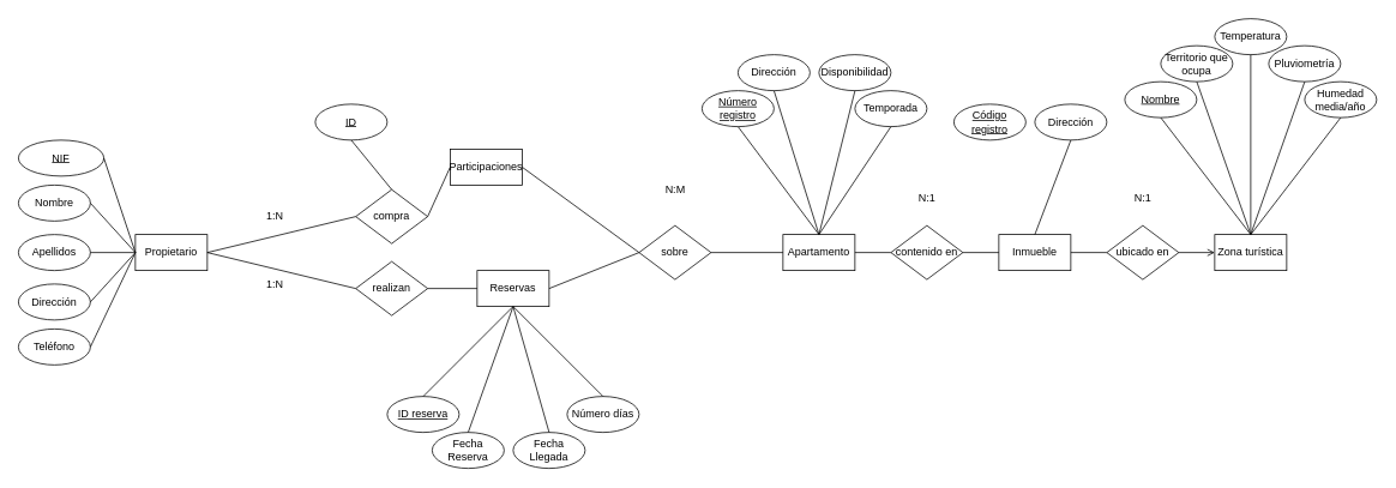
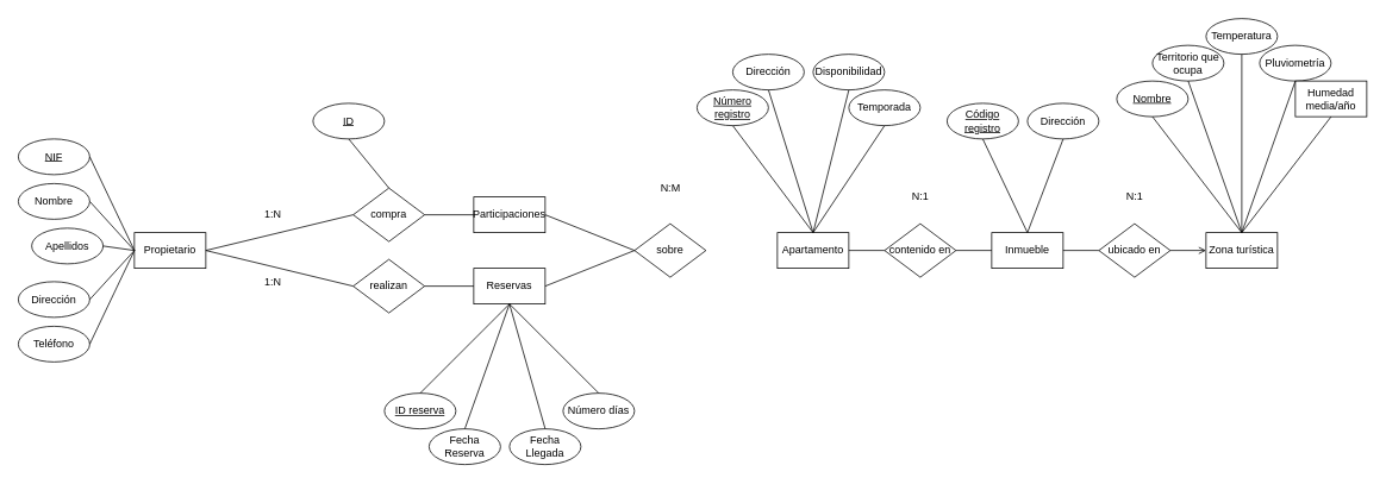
  <mxCell id="0" />
  <mxCell id="1" parent="0" />
  <mxCell id="2" value="Apartamento" style="rounded=0;whiteSpace=wrap;html=1;" vertex="1" parent="1"><mxGeometry x="870" y="260" width="80" height="40" as="geometry" /></mxCell>
  <mxCell id="3" value="contenido en" style="rhombus;whiteSpace=wrap;html=1;" vertex="1" parent="1"><mxGeometry x="990" y="250" width="80" height="60" as="geometry" /></mxCell>
  <mxCell id="4" value="&lt;u&gt;Nombre&lt;/u&gt;" style="ellipse;whiteSpace=wrap;html=1;" vertex="1" parent="1"><mxGeometry x="1250" y="90" width="80" height="40" as="geometry" /></mxCell>
  <mxCell id="5" value="Temperatura" style="ellipse;whiteSpace=wrap;html=1;" vertex="1" parent="1"><mxGeometry x="1350" y="20" width="80" height="40" as="geometry" /></mxCell>
  <mxCell id="6" value="Pluviometría" style="ellipse;whiteSpace=wrap;html=1;" vertex="1" parent="1"><mxGeometry x="1410" y="50" width="80" height="40" as="geometry" /></mxCell>
  <mxCell id="7" value="ubicado en" style="rhombus;whiteSpace=wrap;html=1;" vertex="1" parent="1"><mxGeometry x="1230" y="250" width="80" height="60" as="geometry" /></mxCell>
  <mxCell id="8" value="Inmueble" style="rounded=0;whiteSpace=wrap;html=1;" vertex="1" parent="1"><mxGeometry x="1110" y="260" width="80" height="40" as="geometry" /></mxCell>
  <mxCell id="9" value="Zona turística" style="rounded=0;whiteSpace=wrap;html=1;" vertex="1" parent="1"><mxGeometry x="1350" y="260" width="80" height="40" as="geometry" /></mxCell>
  <mxCell id="10" value="N:1" style="text;html=1;align=center;verticalAlign=middle;resizable=0;points=[];autosize=1;" vertex="1" parent="1"><mxGeometry x="1015" y="210" width="30" height="20" as="geometry" /></mxCell>
  <mxCell id="11" value="N:1" style="text;html=1;align=center;verticalAlign=middle;resizable=0;points=[];autosize=1;" vertex="1" parent="1"><mxGeometry x="1255" y="210" width="30" height="20" as="geometry" /></mxCell>
  <mxCell id="12" value="Territorio que ocupa" style="ellipse;whiteSpace=wrap;html=1;" vertex="1" parent="1"><mxGeometry x="1290" y="50" width="80" height="40" as="geometry" /></mxCell>
- <mxCell id="13" value="Humedad media/año" style="ellipse;whiteSpace=wrap;html=1;" vertex="1" parent="1"><mxGeometry x="1450" y="90" width="80" height="40" as="geometry" /></mxCell>
+ <mxCell id="13" value="Humedad media/año" style="whiteSpace=wrap;html=1;rounded=0;" vertex="1" parent="1"><mxGeometry x="1450" y="90" width="80" height="40" as="geometry" /></mxCell>
  <mxCell id="14" value="Propietario" style="rounded=0;whiteSpace=wrap;html=1;" vertex="1" parent="1"><mxGeometry x="150" y="260" width="80" height="40" as="geometry" /></mxCell>
  <mxCell id="15" value="compra" style="rhombus;whiteSpace=wrap;html=1;" vertex="1" parent="1"><mxGeometry x="395" y="210" width="80" height="60" as="geometry" /></mxCell>
- <mxCell id="16" value="Participaciones" style="rounded=0;whiteSpace=wrap;html=1;" vertex="1" parent="1"><mxGeometry x="500" y="165" width="80" height="40" as="geometry" /></mxCell>
+ <mxCell id="16" value="Participaciones" style="rounded=0;whiteSpace=wrap;html=1;" vertex="1" parent="1"><mxGeometry x="530" y="220" width="80" height="40" as="geometry" /></mxCell>
  <mxCell id="17" value="sobre" style="rhombus;whiteSpace=wrap;html=1;" vertex="1" parent="1"><mxGeometry x="710" y="250" width="80" height="60" as="geometry" /></mxCell>
- <mxCell id="18" value="&lt;u&gt;NIF&lt;/u&gt;" style="ellipse;whiteSpace=wrap;html=1;" vertex="1" parent="1"><mxGeometry x="20" y="155" width="95" height="40" as="geometry" /></mxCell>
+ <mxCell id="18" value="&lt;u&gt;NIF&lt;/u&gt;" style="ellipse;whiteSpace=wrap;html=1;" vertex="1" parent="1"><mxGeometry x="20" y="155" width="80" height="40" as="geometry" /></mxCell>
  <mxCell id="19" value="Nombre" style="ellipse;whiteSpace=wrap;html=1;" vertex="1" parent="1"><mxGeometry x="20" y="205" width="80" height="40" as="geometry" /></mxCell>
- <mxCell id="20" value="Apellidos" style="ellipse;whiteSpace=wrap;html=1;" vertex="1" parent="1"><mxGeometry x="20" y="260" width="80" height="40" as="geometry" /></mxCell>
+ <mxCell id="20" value="Apellidos" style="ellipse;whiteSpace=wrap;html=1;" vertex="1" parent="1"><mxGeometry x="35" y="255" width="80" height="40" as="geometry" /></mxCell>
  <mxCell id="21" value="Dirección" style="ellipse;whiteSpace=wrap;html=1;" vertex="1" parent="1"><mxGeometry x="20" y="315" width="80" height="40" as="geometry" /></mxCell>
  <mxCell id="22" value="Teléfono" style="ellipse;whiteSpace=wrap;html=1;" vertex="1" parent="1"><mxGeometry x="20" y="365" width="80" height="40" as="geometry" /></mxCell>
  <mxCell id="23" value="&lt;u&gt;ID&lt;/u&gt;" style="ellipse;whiteSpace=wrap;html=1;" vertex="1" parent="1"><mxGeometry x="350" y="115" width="80" height="40" as="geometry" /></mxCell>
  <mxCell id="24" value="Reservas" style="rounded=0;whiteSpace=wrap;html=1;" vertex="1" parent="1"><mxGeometry x="530" y="300" width="80" height="40" as="geometry" /></mxCell>
  <mxCell id="25" value="realizan" style="rhombus;whiteSpace=wrap;html=1;" vertex="1" parent="1"><mxGeometry x="395" y="290" width="80" height="60" as="geometry" /></mxCell>
  <mxCell id="26" value="" style="endArrow=none;html=1;entryX=1;entryY=0.5;entryDx=0;entryDy=0;exitX=0;exitY=0.5;exitDx=0;exitDy=0;" edge="1" parent="1" source="25" target="14"><mxGeometry width="50" height="50" relative="1" as="geometry"><mxPoint x="190" y="400" as="sourcePoint" /><mxPoint x="240" y="350" as="targetPoint" /></mxGeometry></mxCell>
  <mxCell id="27" value="" style="endArrow=none;html=1;entryX=0;entryY=0.5;entryDx=0;entryDy=0;exitX=1;exitY=0.5;exitDx=0;exitDy=0;" edge="1" parent="1" source="15" target="16"><mxGeometry width="50" height="50" relative="1" as="geometry"><mxPoint x="640" y="290" as="sourcePoint" /><mxPoint x="600" y="410" as="targetPoint" /></mxGeometry></mxCell>
  <mxCell id="28" value="" style="endArrow=none;html=1;entryX=1;entryY=0.5;entryDx=0;entryDy=0;exitX=0;exitY=0.5;exitDx=0;exitDy=0;" edge="1" parent="1" source="15" target="14"><mxGeometry width="50" height="50" relative="1" as="geometry"><mxPoint x="600" y="290" as="sourcePoint" /><mxPoint x="640" y="290" as="targetPoint" /></mxGeometry></mxCell>
  <mxCell id="29" value="" style="endArrow=none;html=1;entryX=0.5;entryY=1;entryDx=0;entryDy=0;exitX=0.5;exitY=0;exitDx=0;exitDy=0;" edge="1" parent="1" source="15" target="23"><mxGeometry width="50" height="50" relative="1" as="geometry"><mxPoint x="325" y="230" as="sourcePoint" /><mxPoint x="375" y="180" as="targetPoint" /></mxGeometry></mxCell>
  <mxCell id="30" value="" style="endArrow=none;html=1;exitX=1;exitY=0.5;exitDx=0;exitDy=0;entryX=0;entryY=0.5;entryDx=0;entryDy=0;" edge="1" parent="1" source="25" target="24"><mxGeometry width="50" height="50" relative="1" as="geometry"><mxPoint x="540" y="440" as="sourcePoint" /><mxPoint x="590" y="390" as="targetPoint" /></mxGeometry></mxCell>
  <mxCell id="31" value="" style="endArrow=none;html=1;exitX=0;exitY=0.5;exitDx=0;exitDy=0;entryX=1;entryY=0.5;entryDx=0;entryDy=0;" edge="1" parent="1" source="17" target="24"><mxGeometry width="50" height="50" relative="1" as="geometry"><mxPoint x="710" y="280" as="sourcePoint" /><mxPoint x="600" y="370" as="targetPoint" /></mxGeometry></mxCell>
  <mxCell id="32" value="" style="endArrow=none;html=1;exitX=1;exitY=0.5;exitDx=0;exitDy=0;entryX=0;entryY=0.5;entryDx=0;entryDy=0;" edge="1" parent="1" source="16" target="17"><mxGeometry width="50" height="50" relative="1" as="geometry"><mxPoint x="720" y="290" as="sourcePoint" /><mxPoint x="710" y="290" as="targetPoint" /></mxGeometry></mxCell>
  <mxCell id="33" value="Fecha Reserva" style="ellipse;whiteSpace=wrap;html=1;" vertex="1" parent="1"><mxGeometry x="480" y="480" width="80" height="40" as="geometry" /></mxCell>
  <mxCell id="34" value="&lt;u&gt;ID reserva&lt;/u&gt;" style="ellipse;whiteSpace=wrap;html=1;" vertex="1" parent="1"><mxGeometry x="430" y="440" width="80" height="40" as="geometry" /></mxCell>
  <mxCell id="35" value="Fecha Llegada" style="ellipse;whiteSpace=wrap;html=1;" vertex="1" parent="1"><mxGeometry x="570" y="480" width="80" height="40" as="geometry" /></mxCell>
  <mxCell id="36" value="Número días" style="ellipse;whiteSpace=wrap;html=1;" vertex="1" parent="1"><mxGeometry x="630" y="440" width="80" height="40" as="geometry" /></mxCell>
  <mxCell id="37" value="Temporada" style="ellipse;whiteSpace=wrap;html=1;" vertex="1" parent="1"><mxGeometry x="950" y="100" width="80" height="40" as="geometry" /></mxCell>
  <mxCell id="38" value="Dirección" style="ellipse;whiteSpace=wrap;html=1;" vertex="1" parent="1"><mxGeometry x="820" y="60" width="80" height="40" as="geometry" /></mxCell>
  <mxCell id="39" value="&lt;u&gt;Número registro&lt;/u&gt;" style="ellipse;whiteSpace=wrap;html=1;" vertex="1" parent="1"><mxGeometry x="780" y="100" width="80" height="40" as="geometry" /></mxCell>
  <mxCell id="40" value="Disponibilidad" style="ellipse;whiteSpace=wrap;html=1;" vertex="1" parent="1"><mxGeometry x="910" y="60" width="80" height="40" as="geometry" /></mxCell>
  <mxCell id="41" value="&lt;u&gt;Código registro&lt;/u&gt;" style="ellipse;whiteSpace=wrap;html=1;" vertex="1" parent="1"><mxGeometry x="1060" y="115" width="80" height="40" as="geometry" /></mxCell>
  <mxCell id="42" value="Dirección" style="ellipse;whiteSpace=wrap;html=1;" vertex="1" parent="1"><mxGeometry x="1150" y="115" width="80" height="40" as="geometry" /></mxCell>
  <mxCell id="43" value="1:N" style="text;html=1;align=center;verticalAlign=middle;resizable=0;points=[];autosize=1;" vertex="1" parent="1"><mxGeometry x="290" y="230" width="30" height="20" as="geometry" /></mxCell>
  <mxCell id="44" value="1:N" style="text;html=1;align=center;verticalAlign=middle;resizable=0;points=[];autosize=1;" vertex="1" parent="1"><mxGeometry x="290" y="305" width="30" height="20" as="geometry" /></mxCell>
  <mxCell id="45" value="N:M" style="text;html=1;align=center;verticalAlign=middle;resizable=0;points=[];autosize=1;" vertex="1" parent="1"><mxGeometry x="730" y="200" width="40" height="20" as="geometry" /></mxCell>
- <mxCell id="46" value="" style="endArrow=none;html=1;entryX=1;entryY=0.5;entryDx=0;entryDy=0;exitX=0;exitY=0.5;exitDx=0;exitDy=0;" edge="1" parent="1" source="2" target="17"><mxGeometry width="50" height="50" relative="1" as="geometry"><mxPoint x="800" y="400" as="sourcePoint" /><mxPoint x="850" y="350" as="targetPoint" /></mxGeometry></mxCell>
  <mxCell id="47" value="" style="endArrow=none;html=1;entryX=0.5;entryY=1;entryDx=0;entryDy=0;exitX=0.5;exitY=0;exitDx=0;exitDy=0;" edge="1" parent="1" source="34" target="24"><mxGeometry width="50" height="50" relative="1" as="geometry"><mxPoint x="560" y="440" as="sourcePoint" /><mxPoint x="610" y="390" as="targetPoint" /></mxGeometry></mxCell>
  <mxCell id="48" value="" style="endArrow=none;html=1;entryX=0.5;entryY=1;entryDx=0;entryDy=0;exitX=0.5;exitY=0;exitDx=0;exitDy=0;" edge="1" parent="1" source="33" target="24"><mxGeometry width="50" height="50" relative="1" as="geometry"><mxPoint x="570" y="450" as="sourcePoint" /><mxPoint x="620" y="400" as="targetPoint" /></mxGeometry></mxCell>
  <mxCell id="49" value="" style="endArrow=none;html=1;entryX=0.5;entryY=1;entryDx=0;entryDy=0;exitX=0.5;exitY=0;exitDx=0;exitDy=0;" edge="1" parent="1" source="35" target="24"><mxGeometry width="50" height="50" relative="1" as="geometry"><mxPoint x="580" y="460" as="sourcePoint" /><mxPoint x="630" y="410" as="targetPoint" /></mxGeometry></mxCell>
  <mxCell id="50" value="" style="endArrow=none;html=1;entryX=0.5;entryY=1;entryDx=0;entryDy=0;exitX=0.5;exitY=0;exitDx=0;exitDy=0;" edge="1" parent="1" source="36" target="24"><mxGeometry width="50" height="50" relative="1" as="geometry"><mxPoint x="590" y="470" as="sourcePoint" /><mxPoint x="640" y="420" as="targetPoint" /></mxGeometry></mxCell>
  <mxCell id="51" value="" style="endArrow=none;html=1;entryX=0.5;entryY=0;entryDx=0;entryDy=0;exitX=0.5;exitY=1;exitDx=0;exitDy=0;" edge="1" parent="1" source="39" target="2"><mxGeometry width="50" height="50" relative="1" as="geometry"><mxPoint x="880" y="290" as="sourcePoint" /><mxPoint x="800" y="290" as="targetPoint" /></mxGeometry></mxCell>
  <mxCell id="52" value="" style="endArrow=none;html=1;entryX=0.5;entryY=0;entryDx=0;entryDy=0;exitX=0.5;exitY=1;exitDx=0;exitDy=0;" edge="1" parent="1" source="38" target="2"><mxGeometry width="50" height="50" relative="1" as="geometry"><mxPoint x="830" y="150" as="sourcePoint" /><mxPoint x="920" y="270" as="targetPoint" /></mxGeometry></mxCell>
  <mxCell id="53" value="" style="endArrow=none;html=1;entryX=0.5;entryY=0;entryDx=0;entryDy=0;exitX=0.5;exitY=1;exitDx=0;exitDy=0;" edge="1" parent="1" source="40" target="2"><mxGeometry width="50" height="50" relative="1" as="geometry"><mxPoint x="840" y="160" as="sourcePoint" /><mxPoint x="930" y="280" as="targetPoint" /></mxGeometry></mxCell>
  <mxCell id="54" value="" style="endArrow=none;html=1;entryX=0.5;entryY=0;entryDx=0;entryDy=0;exitX=0.5;exitY=1;exitDx=0;exitDy=0;" edge="1" parent="1" source="37" target="2"><mxGeometry width="50" height="50" relative="1" as="geometry"><mxPoint x="957" y="120" as="sourcePoint" /><mxPoint x="927" y="270" as="targetPoint" /></mxGeometry></mxCell>
  <mxCell id="55" value="" style="endArrow=none;html=1;entryX=0;entryY=0.5;entryDx=0;entryDy=0;exitX=1;exitY=0.5;exitDx=0;exitDy=0;" edge="1" parent="1" source="2" target="3"><mxGeometry width="50" height="50" relative="1" as="geometry"><mxPoint x="1000" y="150" as="sourcePoint" /><mxPoint x="920" y="270" as="targetPoint" /></mxGeometry></mxCell>
  <mxCell id="56" value="" style="endArrow=none;html=1;entryX=1;entryY=0.5;entryDx=0;entryDy=0;exitX=0;exitY=0.5;exitDx=0;exitDy=0;" edge="1" parent="1" source="8" target="3"><mxGeometry width="50" height="50" relative="1" as="geometry"><mxPoint x="960" y="290" as="sourcePoint" /><mxPoint x="1000" y="290" as="targetPoint" /></mxGeometry></mxCell>
  <mxCell id="57" value="" style="endArrow=none;html=1;entryX=1;entryY=0.5;entryDx=0;entryDy=0;exitX=0;exitY=0.5;exitDx=0;exitDy=0;" edge="1" parent="1" source="7" target="8"><mxGeometry width="50" height="50" relative="1" as="geometry"><mxPoint x="1120" y="290" as="sourcePoint" /><mxPoint x="1080" y="290" as="targetPoint" /></mxGeometry></mxCell>
  <mxCell id="58" value="" style="endArrow=open;html=1;entryX=0;entryY=0.5;entryDx=0;entryDy=0;exitX=1;exitY=0.5;exitDx=0;exitDy=0;" edge="1" parent="1" source="7" target="9"><mxGeometry width="50" height="50" relative="1" as="geometry"><mxPoint x="1240" y="290" as="sourcePoint" /><mxPoint x="1200" y="290" as="targetPoint" /></mxGeometry></mxCell>
+ <mxCell id="59" value="" style="endArrow=none;html=1;entryX=0.5;entryY=0;entryDx=0;entryDy=0;exitX=0.5;exitY=1;exitDx=0;exitDy=0;" edge="1" parent="1" source="41" target="8"><mxGeometry width="50" height="50" relative="1" as="geometry"><mxPoint x="1320" y="290" as="sourcePoint" /><mxPoint x="1360" y="290" as="targetPoint" /></mxGeometry></mxCell>
  <mxCell id="60" value="" style="endArrow=none;html=1;entryX=0.5;entryY=0;entryDx=0;entryDy=0;exitX=0.5;exitY=1;exitDx=0;exitDy=0;" edge="1" parent="1" source="42" target="8"><mxGeometry width="50" height="50" relative="1" as="geometry"><mxPoint x="1110" y="165" as="sourcePoint" /><mxPoint x="1160" y="270" as="targetPoint" /></mxGeometry></mxCell>
  <mxCell id="61" value="" style="endArrow=none;html=1;entryX=0.5;entryY=0;entryDx=0;entryDy=0;exitX=0.5;exitY=1;exitDx=0;exitDy=0;" edge="1" parent="1" source="4" target="9"><mxGeometry width="50" height="50" relative="1" as="geometry"><mxPoint x="1200" y="165" as="sourcePoint" /><mxPoint x="1160" y="270" as="targetPoint" /></mxGeometry></mxCell>
  <mxCell id="62" value="" style="endArrow=none;html=1;entryX=0.5;entryY=0;entryDx=0;entryDy=0;exitX=0.5;exitY=1;exitDx=0;exitDy=0;" edge="1" parent="1" source="12" target="9"><mxGeometry width="50" height="50" relative="1" as="geometry"><mxPoint x="1300" y="140" as="sourcePoint" /><mxPoint x="1400" y="270" as="targetPoint" /></mxGeometry></mxCell>
  <mxCell id="63" value="" style="endArrow=none;html=1;exitX=0.5;exitY=1;exitDx=0;exitDy=0;entryX=0.5;entryY=0;entryDx=0;entryDy=0;" edge="1" parent="1" source="5" target="9"><mxGeometry width="50" height="50" relative="1" as="geometry"><mxPoint x="1340" y="100" as="sourcePoint" /><mxPoint x="1390" y="250" as="targetPoint" /></mxGeometry></mxCell>
  <mxCell id="64" value="" style="endArrow=none;html=1;exitX=0.5;exitY=1;exitDx=0;exitDy=0;entryX=0.5;entryY=0;entryDx=0;entryDy=0;" edge="1" parent="1" source="6" target="9"><mxGeometry width="50" height="50" relative="1" as="geometry"><mxPoint x="1400" y="70" as="sourcePoint" /><mxPoint x="1400" y="270" as="targetPoint" /></mxGeometry></mxCell>
  <mxCell id="65" value="" style="endArrow=none;html=1;exitX=0.5;exitY=1;exitDx=0;exitDy=0;entryX=0.5;entryY=0;entryDx=0;entryDy=0;" edge="1" parent="1" source="13" target="9"><mxGeometry width="50" height="50" relative="1" as="geometry"><mxPoint x="1460" y="100" as="sourcePoint" /><mxPoint x="1400" y="270" as="targetPoint" /></mxGeometry></mxCell>
  <mxCell id="66" value="" style="endArrow=none;html=1;entryX=1;entryY=0.5;entryDx=0;entryDy=0;exitX=0;exitY=0.5;exitDx=0;exitDy=0;" edge="1" parent="1" source="14" target="18"><mxGeometry width="50" height="50" relative="1" as="geometry"><mxPoint x="405" y="250" as="sourcePoint" /><mxPoint x="240" y="290" as="targetPoint" /></mxGeometry></mxCell>
  <mxCell id="67" value="" style="endArrow=none;html=1;entryX=1;entryY=0.5;entryDx=0;entryDy=0;exitX=0;exitY=0.5;exitDx=0;exitDy=0;" edge="1" parent="1" source="14" target="19"><mxGeometry width="50" height="50" relative="1" as="geometry"><mxPoint x="130" y="310" as="sourcePoint" /><mxPoint x="110" y="185" as="targetPoint" /></mxGeometry></mxCell>
  <mxCell id="68" value="" style="endArrow=none;html=1;entryX=1;entryY=0.5;entryDx=0;entryDy=0;exitX=0;exitY=0.5;exitDx=0;exitDy=0;" edge="1" parent="1" source="14" target="20"><mxGeometry width="50" height="50" relative="1" as="geometry"><mxPoint x="130" y="310" as="sourcePoint" /><mxPoint x="110" y="235" as="targetPoint" /></mxGeometry></mxCell>
  <mxCell id="69" value="" style="endArrow=none;html=1;entryX=0;entryY=0.5;entryDx=0;entryDy=0;exitX=1;exitY=0.5;exitDx=0;exitDy=0;" edge="1" parent="1" source="21" target="14"><mxGeometry width="50" height="50" relative="1" as="geometry"><mxPoint x="160" y="290" as="sourcePoint" /><mxPoint x="110" y="290" as="targetPoint" /></mxGeometry></mxCell>
  <mxCell id="70" value="" style="endArrow=none;html=1;entryX=1;entryY=0.5;entryDx=0;entryDy=0;exitX=0;exitY=0.5;exitDx=0;exitDy=0;" edge="1" parent="1" source="14" target="22"><mxGeometry width="50" height="50" relative="1" as="geometry"><mxPoint x="110" y="345" as="sourcePoint" /><mxPoint x="160" y="290" as="targetPoint" /></mxGeometry></mxCell>
